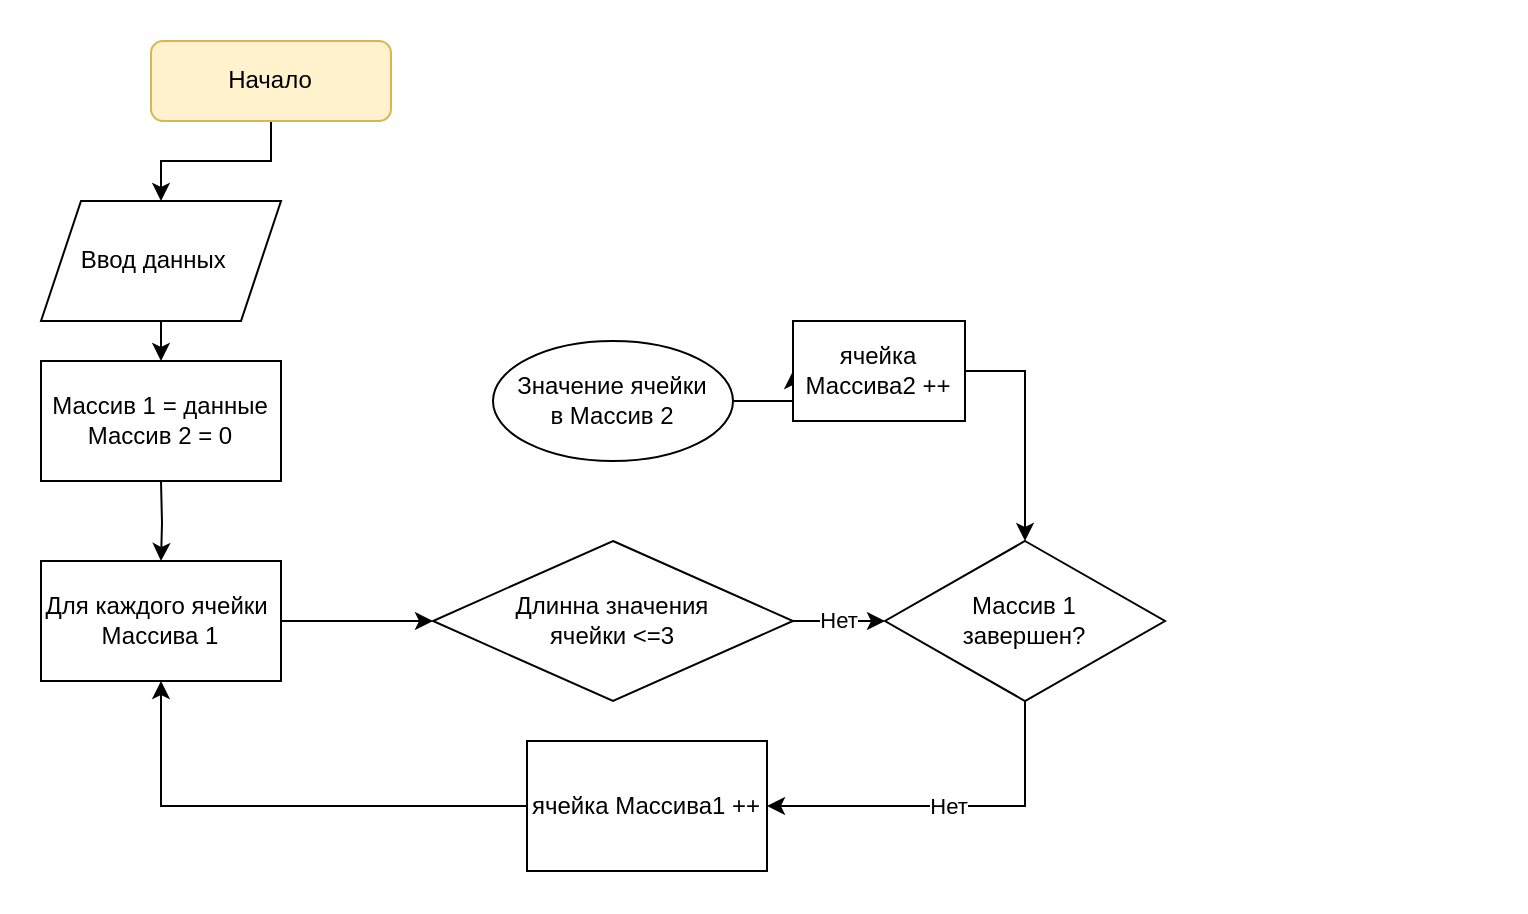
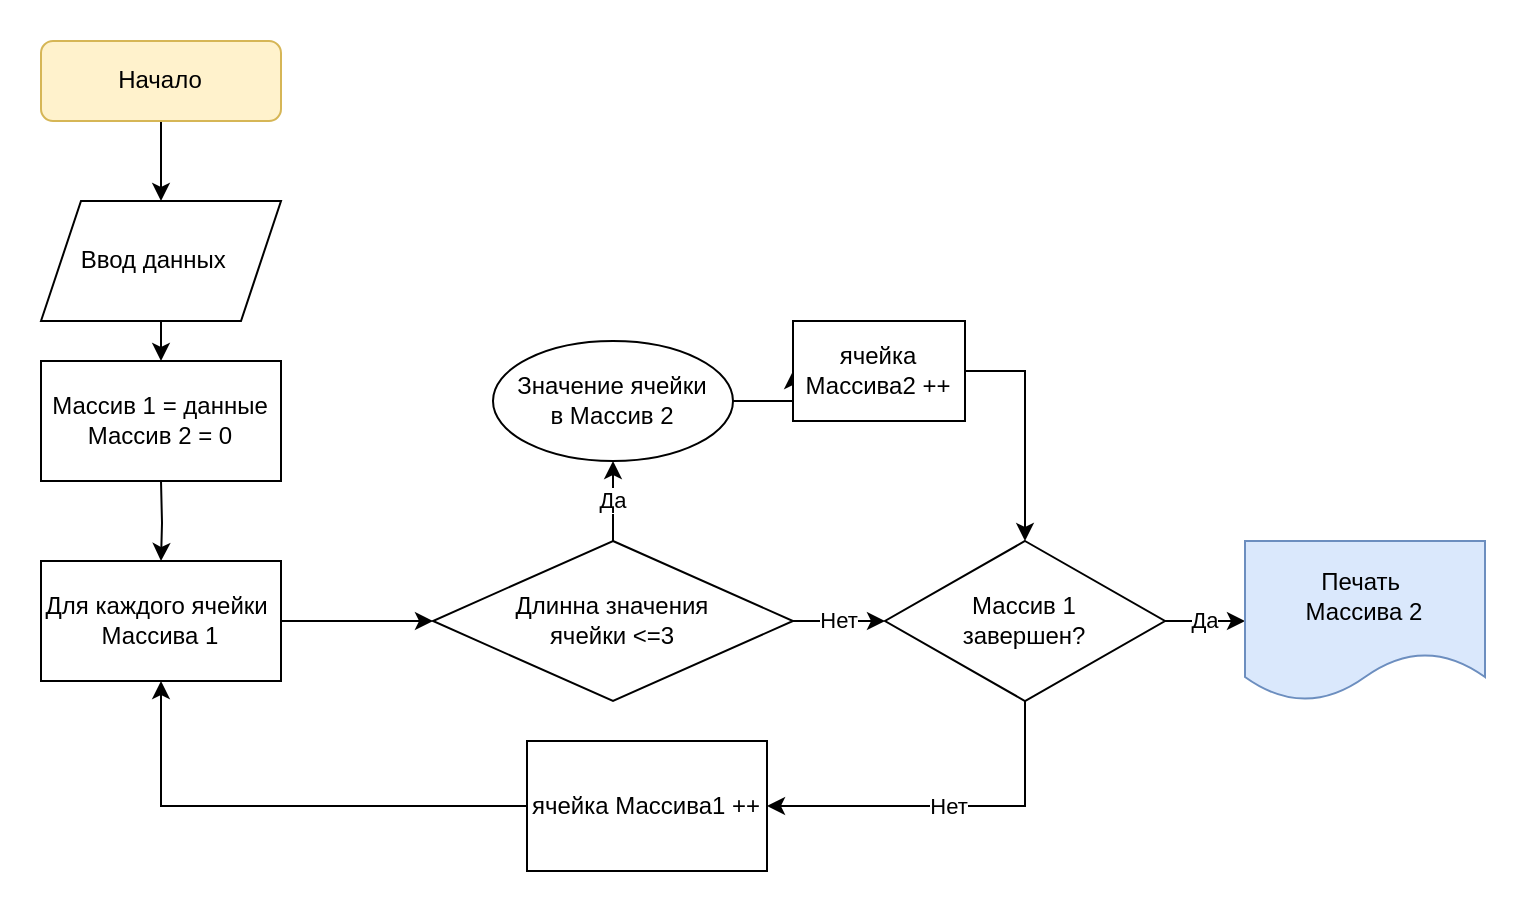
  <mxCell id="0" />
  <mxCell id="1" parent="0" />
  <mxCell id="2" style="edgeStyle=orthogonalEdgeStyle;rounded=0;orthogonalLoop=1;jettySize=auto;html=1;exitX=0.5;exitY=1;exitDx=0;exitDy=0;entryX=0.5;entryY=0;entryDx=0;entryDy=0;" edge="1" parent="1" source="3" target="5"><mxGeometry relative="1" as="geometry" /></mxCell>
- <mxCell id="3" value="Начало" style="rounded=1;whiteSpace=wrap;html=1;fillColor=#fff2cc;strokeColor=#d6b656;" vertex="1" parent="1"><mxGeometry x="75" y="20" width="120" height="40" as="geometry" /></mxCell>
+ <mxCell id="3" value="Начало" style="rounded=1;whiteSpace=wrap;html=1;fillColor=#fff2cc;strokeColor=#d6b656;" vertex="1" parent="1"><mxGeometry x="20" y="20" width="120" height="40" as="geometry" /></mxCell>
  <mxCell id="4" style="edgeStyle=orthogonalEdgeStyle;rounded=0;orthogonalLoop=1;jettySize=auto;html=1;exitX=0.5;exitY=1;exitDx=0;exitDy=0;entryX=0.5;entryY=0;entryDx=0;entryDy=0;" edge="1" parent="1" source="5"><mxGeometry relative="1" as="geometry"><mxPoint x="80" y="180" as="targetPoint" /></mxGeometry></mxCell>
  <mxCell id="5" value="Ввод данных&amp;nbsp;&amp;nbsp;" style="shape=parallelogram;perimeter=parallelogramPerimeter;whiteSpace=wrap;html=1;fixedSize=1;" vertex="1" parent="1"><mxGeometry x="20" y="100" width="120" height="60" as="geometry" /></mxCell>
  <mxCell id="6" style="edgeStyle=orthogonalEdgeStyle;rounded=0;orthogonalLoop=1;jettySize=auto;html=1;exitX=0.5;exitY=1;exitDx=0;exitDy=0;entryX=0.5;entryY=0;entryDx=0;entryDy=0;" edge="1" parent="1" target="8"><mxGeometry relative="1" as="geometry"><mxPoint x="80" y="240" as="sourcePoint" /></mxGeometry></mxCell>
  <mxCell id="7" style="edgeStyle=orthogonalEdgeStyle;rounded=0;orthogonalLoop=1;jettySize=auto;html=1;exitX=1;exitY=0.5;exitDx=0;exitDy=0;entryX=0;entryY=0.5;entryDx=0;entryDy=0;" edge="1" parent="1" source="8" target="11"><mxGeometry relative="1" as="geometry" /></mxCell>
  <mxCell id="8" value="Для каждого ячейки&amp;nbsp;&lt;br&gt;Массива 1" style="rounded=0;whiteSpace=wrap;html=1;" vertex="1" parent="1"><mxGeometry x="20" y="280" width="120" height="60" as="geometry" /></mxCell>
+ <mxCell id="9" value="Да" style="edgeStyle=orthogonalEdgeStyle;rounded=0;orthogonalLoop=1;jettySize=auto;html=1;exitX=0.5;exitY=0;exitDx=0;exitDy=0;entryX=0.5;entryY=1;entryDx=0;entryDy=0;" edge="1" parent="1" source="11" target="14"><mxGeometry relative="1" as="geometry" /></mxCell>
  <mxCell id="10" value="Нет" style="edgeStyle=orthogonalEdgeStyle;rounded=0;orthogonalLoop=1;jettySize=auto;html=1;exitX=1;exitY=0.5;exitDx=0;exitDy=0;entryX=0;entryY=0.5;entryDx=0;entryDy=0;" edge="1" parent="1" source="11" target="17"><mxGeometry relative="1" as="geometry" /></mxCell>
  <mxCell id="11" value="Длинна значения &lt;br&gt;ячейки &amp;lt;=3" style="rhombus;whiteSpace=wrap;html=1;" vertex="1" parent="1"><mxGeometry x="216" y="270" width="180" height="80" as="geometry" /></mxCell>
  <mxCell id="12" style="edgeStyle=orthogonalEdgeStyle;rounded=0;orthogonalLoop=1;jettySize=auto;html=1;exitX=1;exitY=0.5;exitDx=0;exitDy=0;entryX=0.5;entryY=0;entryDx=0;entryDy=0;startArrow=none;" edge="1" parent="1" source="20" target="17"><mxGeometry relative="1" as="geometry" /></mxCell>
  <mxCell id="13" style="edgeStyle=orthogonalEdgeStyle;rounded=0;orthogonalLoop=1;jettySize=auto;html=1;exitX=1;exitY=0.5;exitDx=0;exitDy=0;entryX=0;entryY=0.5;entryDx=0;entryDy=0;" edge="1" parent="1" source="14" target="20"><mxGeometry relative="1" as="geometry" /></mxCell>
  <mxCell id="14" value="Значение ячейки&lt;br&gt;в Массив 2" style="ellipse;whiteSpace=wrap;html=1;" vertex="1" parent="1"><mxGeometry x="246" y="170" width="120" height="60" as="geometry" /></mxCell>
+ <mxCell id="15" value="Да" style="edgeStyle=orthogonalEdgeStyle;rounded=0;orthogonalLoop=1;jettySize=auto;html=1;exitX=1;exitY=0.5;exitDx=0;exitDy=0;entryX=0;entryY=0.5;entryDx=0;entryDy=0;" edge="1" parent="1" source="17" target="18"><mxGeometry relative="1" as="geometry" /></mxCell>
  <mxCell id="16" value="Нет" style="edgeStyle=orthogonalEdgeStyle;rounded=0;orthogonalLoop=1;jettySize=auto;html=1;exitX=0.5;exitY=1;exitDx=0;exitDy=0;entryX=1;entryY=0.5;entryDx=0;entryDy=0;" edge="1" parent="1" source="17" target="22"><mxGeometry relative="1" as="geometry" /></mxCell>
  <mxCell id="17" value="Массив 1&lt;br&gt;завершен?" style="rhombus;whiteSpace=wrap;html=1;" vertex="1" parent="1"><mxGeometry x="442" y="270" width="140" height="80" as="geometry" /></mxCell>
+ <mxCell id="18" value="Печать&amp;nbsp;&lt;br&gt;Массива 2" style="shape=document;whiteSpace=wrap;html=1;boundedLbl=1;fillColor=#dae8fc;strokeColor=#6c8ebf;" vertex="1" parent="1"><mxGeometry x="622" y="270" width="120" height="80" as="geometry" /></mxCell>
  <mxCell id="19" value="Массив 1 = данные&lt;br&gt;Массив 2 = 0" style="rounded=0;whiteSpace=wrap;html=1;" vertex="1" parent="1"><mxGeometry x="20" y="180" width="120" height="60" as="geometry" /></mxCell>
  <mxCell id="20" value="ячейка Массива2 ++" style="rounded=0;whiteSpace=wrap;html=1;" vertex="1" parent="1"><mxGeometry x="396" y="160" width="86" height="50" as="geometry" /></mxCell>
  <mxCell id="21" style="edgeStyle=orthogonalEdgeStyle;rounded=0;orthogonalLoop=1;jettySize=auto;html=1;exitX=0;exitY=0.5;exitDx=0;exitDy=0;entryX=0.5;entryY=1;entryDx=0;entryDy=0;" edge="1" parent="1" source="22" target="8"><mxGeometry relative="1" as="geometry" /></mxCell>
  <mxCell id="22" value="ячейка Массива1 ++" style="rounded=0;whiteSpace=wrap;html=1;" vertex="1" parent="1"><mxGeometry x="263" y="370" width="120" height="65" as="geometry" /></mxCell>
